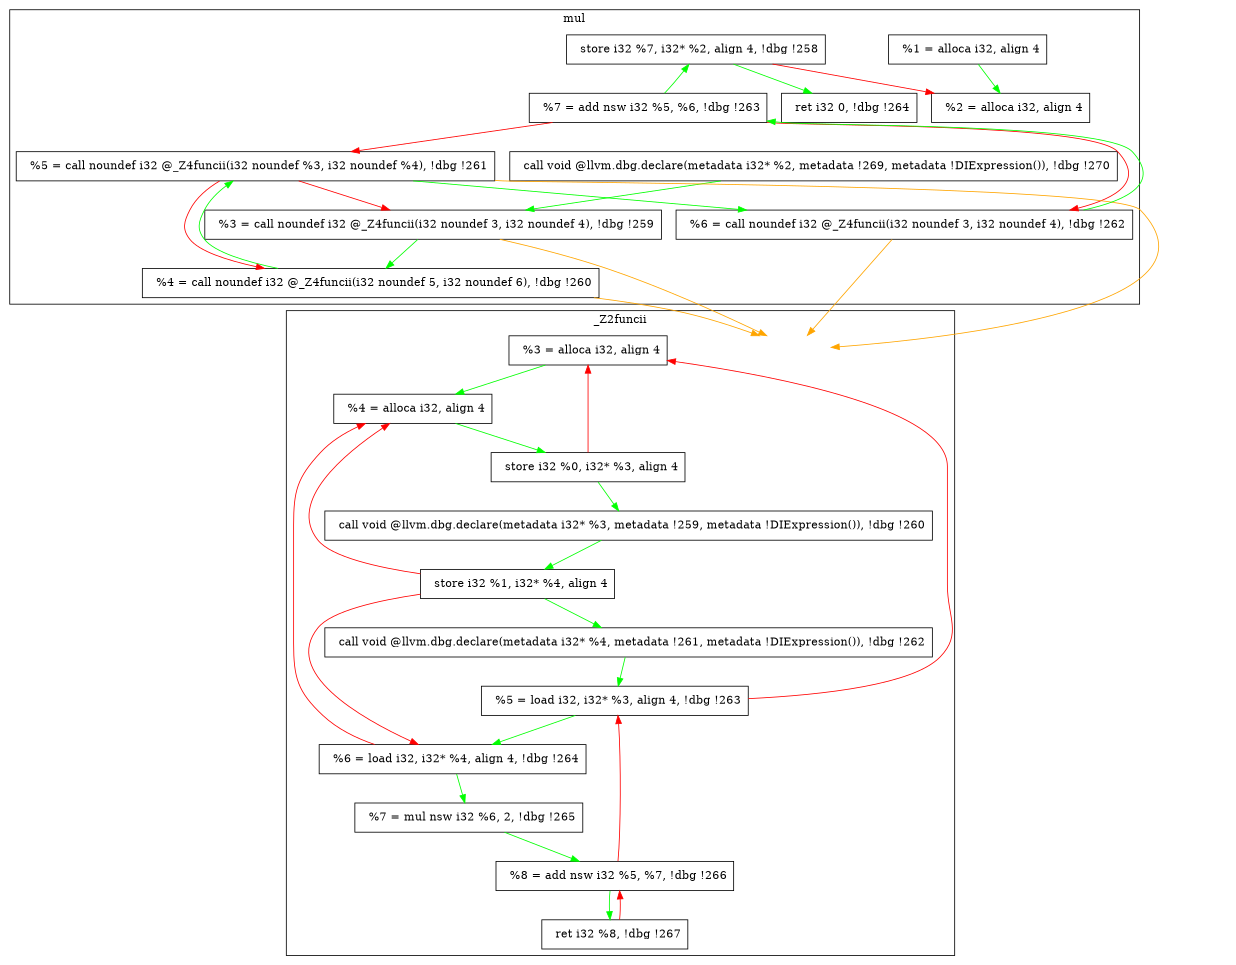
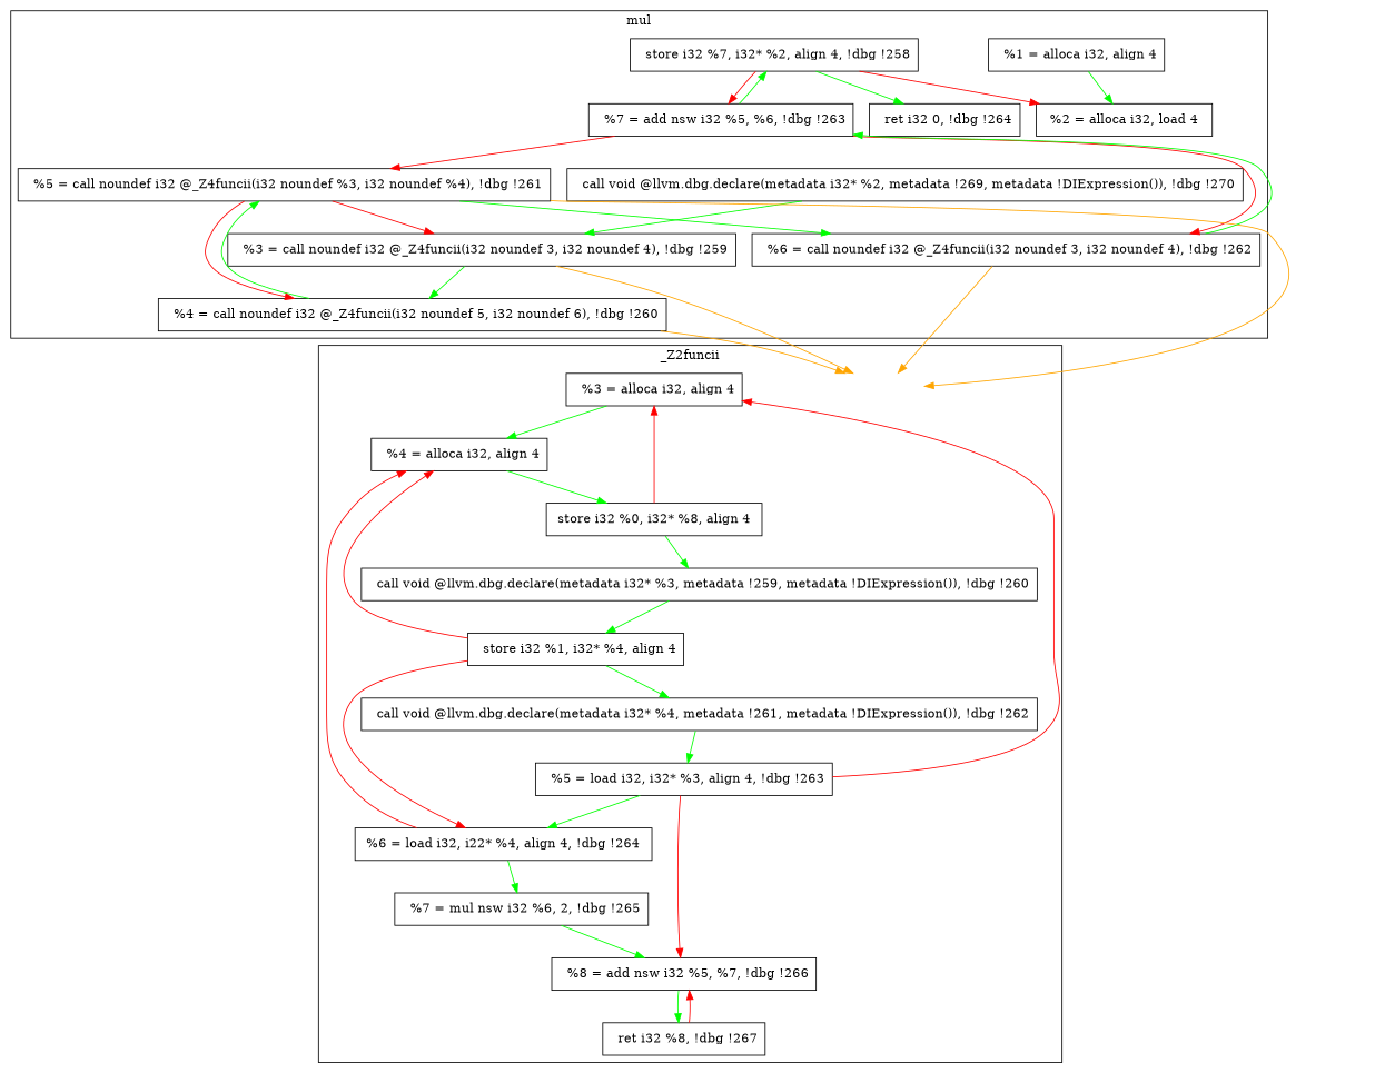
  digraph {
    compound=true
    rankdir=TB
    node [shape=rect]
    edge [color=green]
    n1 [label=20415672 style=invis]
    n2 [label="  %3 = alloca i32, align 4"]
    n3 [label="  %4 = alloca i32, align 4"]
    n4 [label="  %5 = load i32, i32* %3, align 4, !dbg !263"]
-   n5 [label="  %6 = load i32, i32* %4, align 4, !dbg !264"]
-   n6 [label="  store i32 %0, i32* %3, align 4"]
+   n5 [label="%6 = load i32, i22* %4, align 4, !dbg !264"]
+   n6 [label="store i32 %0, i32* %8, align 4"]
    n7 [label="  call void @llvm.dbg.declare(metadata i32* %3, metadata !259, metadata !DIExpression()), !dbg !260"]
    n8 [label="  %7 = mul nsw i32 %6, 2, !dbg !265"]
    n9 [label="  store i32 %1, i32* %4, align 4"]
    n10 [label="  call void @llvm.dbg.declare(metadata i32* %4, metadata !261, metadata !DIExpression()), !dbg !262"]
    n11 [label="  %8 = add nsw i32 %5, %7, !dbg !266"]
    n12 [label="  ret i32 %8, !dbg !267"]
    n13 [label=22702680 style=invis]
    n14 [label="  %1 = alloca i32, align 4"]
-   n15 [label="  %2 = alloca i32, align 4"]
+   n15 [label="%2 = alloca i32, load 4"]
    n16 [label="  call void @llvm.dbg.declare(metadata i32* %2, metadata !269, metadata !DIExpression()), !dbg !270"]
    n17 [label="  store i32 %7, i32* %2, align 4, !dbg !258"]
    n18 [label="  %7 = add nsw i32 %5, %6, !dbg !263"]
    n19 [label="  ret i32 0, !dbg !264"]
    n20 [label="  %3 = call noundef i32 @_Z4funcii(i32 noundef 3, i32 noundef 4), !dbg !259"]
    n21 [label="  %4 = call noundef i32 @_Z4funcii(i32 noundef 5, i32 noundef 6), !dbg !260"]
    n22 [label="  %5 = call noundef i32 @_Z4funcii(i32 noundef %3, i32 noundef %4), !dbg !261"]
    n23 [label="  %6 = call noundef i32 @_Z4funcii(i32 noundef 3, i32 noundef 4), !dbg !262"]
    subgraph cluster_1 {
      label=_Z2funcii
      n1
      n2
      n3
      n4
      n5
      n6
      n7
      n8
      n9
      n10
      n11
      n12
    }
    subgraph cluster_2 {
      label=mul
      n13
      n14
      n15
      n16
      n17
      n18
      n19
      n20
      n21
      n22
      n23
    }
    n2 -> n3
    n3 -> n6
    n4 -> n2 [color=red]
    n4 -> n5
    n5 -> n3 [color=red]
    n5 -> n8
    n6 -> n2 [color=red]
    n6 -> n7
    n7 -> n9
    n8 -> n11
    n9 -> n3 [color=red]
    n9 -> n5 [color=red]
    n9 -> n10
    n10 -> n4
-   n11 -> n4 [color=red]
+   n4 -> n11 [color=red]
    n11 -> n12
    n12 -> n11 [color=red]
    n14 -> n15
    n16 -> n20
    n17 -> n15 [color=red]
+   n17 -> n18 [color=red]
    n17 -> n19
    n18 -> n17
    n18 -> n22 [color=red]
    n18 -> n23 [color=red]
    n20 -> n1 [color=orange]
    n20 -> n21
    n21 -> n1 [color=orange]
    n21 -> n22
    n22 -> n1 [color=orange]
    n22 -> n20 [color=red]
    n22 -> n21 [color=red]
    n22 -> n23
    n23 -> n1 [color=orange]
    n23 -> n18
  }
